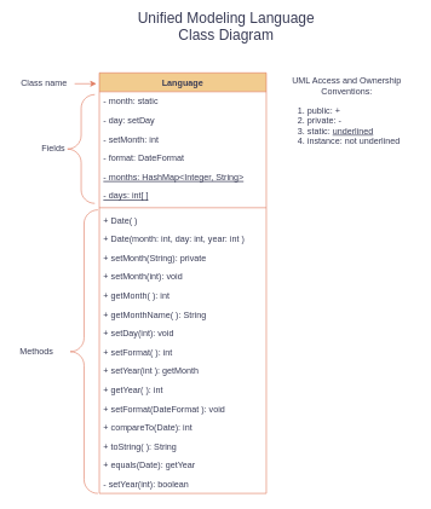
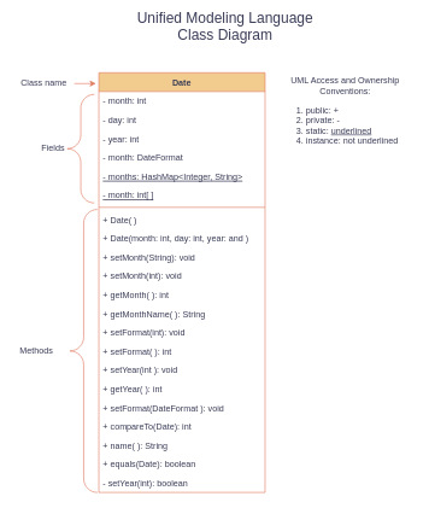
  <mxCell id="0" />
  <mxCell id="1" parent="0" />
- <mxCell id="2" value="Language" style="swimlane;fontStyle=1;align=center;verticalAlign=top;childLayout=stackLayout;horizontal=1;startSize=26;horizontalStack=0;resizeParent=1;resizeParentMax=0;resizeLast=0;collapsible=1;marginBottom=0;labelBackgroundColor=none;fillColor=#F2CC8F;strokeColor=#E07A5F;fontColor=#393C56;" vertex="1" parent="1"><mxGeometry x="136" y="100" width="230" height="580" as="geometry" /></mxCell>
- <mxCell id="3" value="- month: static" style="text;strokeColor=none;fillColor=none;align=left;verticalAlign=top;spacingLeft=4;spacingRight=4;overflow=hidden;rotatable=0;points=[[0,0.5],[1,0.5]];portConstraint=eastwest;labelBackgroundColor=none;fontColor=#393C56;" vertex="1" parent="2"><mxGeometry y="26" width="230" height="26" as="geometry" /></mxCell>
- <mxCell id="4" value="- day: setDay" style="text;strokeColor=none;fillColor=none;align=left;verticalAlign=top;spacingLeft=4;spacingRight=4;overflow=hidden;rotatable=0;points=[[0,0.5],[1,0.5]];portConstraint=eastwest;labelBackgroundColor=none;fontColor=#393C56;" vertex="1" parent="2"><mxGeometry y="52" width="230" height="26" as="geometry" /></mxCell>
- <mxCell id="5" value="- setMonth: int" style="text;strokeColor=none;fillColor=none;align=left;verticalAlign=top;spacingLeft=4;spacingRight=4;overflow=hidden;rotatable=0;points=[[0,0.5],[1,0.5]];portConstraint=eastwest;labelBackgroundColor=none;fontColor=#393C56;" vertex="1" parent="2"><mxGeometry y="78" width="230" height="26" as="geometry" /></mxCell>
- <mxCell id="6" value="- format: DateFormat" style="text;strokeColor=none;fillColor=none;align=left;verticalAlign=top;spacingLeft=4;spacingRight=4;overflow=hidden;rotatable=0;points=[[0,0.5],[1,0.5]];portConstraint=eastwest;labelBackgroundColor=none;fontColor=#393C56;" vertex="1" parent="2"><mxGeometry y="104" width="230" height="26" as="geometry" /></mxCell>
+ <mxCell id="2" value="Date" style="swimlane;fontStyle=1;align=center;verticalAlign=top;childLayout=stackLayout;horizontal=1;startSize=26;horizontalStack=0;resizeParent=1;resizeParentMax=0;resizeLast=0;collapsible=1;marginBottom=0;labelBackgroundColor=none;fillColor=#F2CC8F;strokeColor=#E07A5F;fontColor=#393C56;" vertex="1" parent="1"><mxGeometry x="136" y="100" width="230" height="580" as="geometry" /></mxCell>
+ <mxCell id="3" value="- month: int" style="text;strokeColor=none;fillColor=none;align=left;verticalAlign=top;spacingLeft=4;spacingRight=4;overflow=hidden;rotatable=0;points=[[0,0.5],[1,0.5]];portConstraint=eastwest;labelBackgroundColor=none;fontColor=#393C56;" vertex="1" parent="2"><mxGeometry y="26" width="230" height="26" as="geometry" /></mxCell>
+ <mxCell id="4" value="- day: int" style="text;strokeColor=none;fillColor=none;align=left;verticalAlign=top;spacingLeft=4;spacingRight=4;overflow=hidden;rotatable=0;points=[[0,0.5],[1,0.5]];portConstraint=eastwest;labelBackgroundColor=none;fontColor=#393C56;" vertex="1" parent="2"><mxGeometry y="52" width="230" height="26" as="geometry" /></mxCell>
+ <mxCell id="5" value="- year: int" style="text;strokeColor=none;fillColor=none;align=left;verticalAlign=top;spacingLeft=4;spacingRight=4;overflow=hidden;rotatable=0;points=[[0,0.5],[1,0.5]];portConstraint=eastwest;labelBackgroundColor=none;fontColor=#393C56;" vertex="1" parent="2"><mxGeometry y="78" width="230" height="26" as="geometry" /></mxCell>
+ <mxCell id="6" value="- month: DateFormat" style="text;strokeColor=none;fillColor=none;align=left;verticalAlign=top;spacingLeft=4;spacingRight=4;overflow=hidden;rotatable=0;points=[[0,0.5],[1,0.5]];portConstraint=eastwest;labelBackgroundColor=none;fontColor=#393C56;" vertex="1" parent="2"><mxGeometry y="104" width="230" height="26" as="geometry" /></mxCell>
  <mxCell id="7" value="- months: HashMap&lt;Integer, String&gt;" style="text;strokeColor=none;fillColor=none;align=left;verticalAlign=top;spacingLeft=4;spacingRight=4;overflow=hidden;rotatable=0;points=[[0,0.5],[1,0.5]];portConstraint=eastwest;fontStyle=4;labelBackgroundColor=none;fontColor=#393C56;" vertex="1" parent="2"><mxGeometry y="130" width="230" height="26" as="geometry" /></mxCell>
- <mxCell id="8" value="- days: int[ ]" style="text;strokeColor=none;fillColor=none;align=left;verticalAlign=top;spacingLeft=4;spacingRight=4;overflow=hidden;rotatable=0;points=[[0,0.5],[1,0.5]];portConstraint=eastwest;fontStyle=4;labelBackgroundColor=none;fontColor=#393C56;" vertex="1" parent="2"><mxGeometry y="156" width="230" height="26" as="geometry" /></mxCell>
+ <mxCell id="8" value="- month: int[ ]" style="text;strokeColor=none;fillColor=none;align=left;verticalAlign=top;spacingLeft=4;spacingRight=4;overflow=hidden;rotatable=0;points=[[0,0.5],[1,0.5]];portConstraint=eastwest;fontStyle=4;labelBackgroundColor=none;fontColor=#393C56;" vertex="1" parent="2"><mxGeometry y="156" width="230" height="26" as="geometry" /></mxCell>
  <mxCell id="9" value="" style="line;strokeWidth=1;fillColor=none;align=left;verticalAlign=middle;spacingTop=-1;spacingLeft=3;spacingRight=3;rotatable=0;labelPosition=right;points=[];portConstraint=eastwest;strokeColor=#E07A5F;labelBackgroundColor=none;fontColor=#393C56;" vertex="1" parent="2"><mxGeometry y="182" width="230" height="8" as="geometry" /></mxCell>
  <mxCell id="10" value="+ Date( )" style="text;strokeColor=none;fillColor=none;align=left;verticalAlign=top;spacingLeft=4;spacingRight=4;overflow=hidden;rotatable=0;points=[[0,0.5],[1,0.5]];portConstraint=eastwest;labelBackgroundColor=none;fontColor=#393C56;" vertex="1" parent="2"><mxGeometry y="190" width="230" height="26" as="geometry" /></mxCell>
- <mxCell id="11" value="+ Date(month: int, day: int, year: int )" style="text;strokeColor=none;fillColor=none;align=left;verticalAlign=top;spacingLeft=4;spacingRight=4;overflow=hidden;rotatable=0;points=[[0,0.5],[1,0.5]];portConstraint=eastwest;labelBackgroundColor=none;fontColor=#393C56;" vertex="1" parent="2"><mxGeometry y="216" width="230" height="26" as="geometry" /></mxCell>
- <mxCell id="12" value="+ setMonth(String): private" style="text;strokeColor=none;fillColor=none;align=left;verticalAlign=top;spacingLeft=4;spacingRight=4;overflow=hidden;rotatable=0;points=[[0,0.5],[1,0.5]];portConstraint=eastwest;labelBackgroundColor=none;fontColor=#393C56;" vertex="1" parent="2"><mxGeometry y="242" width="230" height="26" as="geometry" /></mxCell>
+ <mxCell id="11" value="+ Date(month: int, day: int, year: and )" style="text;strokeColor=none;fillColor=none;align=left;verticalAlign=top;spacingLeft=4;spacingRight=4;overflow=hidden;rotatable=0;points=[[0,0.5],[1,0.5]];portConstraint=eastwest;labelBackgroundColor=none;fontColor=#393C56;" vertex="1" parent="2"><mxGeometry y="216" width="230" height="26" as="geometry" /></mxCell>
+ <mxCell id="12" value="+ setMonth(String): void" style="text;strokeColor=none;fillColor=none;align=left;verticalAlign=top;spacingLeft=4;spacingRight=4;overflow=hidden;rotatable=0;points=[[0,0.5],[1,0.5]];portConstraint=eastwest;labelBackgroundColor=none;fontColor=#393C56;" vertex="1" parent="2"><mxGeometry y="242" width="230" height="26" as="geometry" /></mxCell>
  <mxCell id="13" value="+ setMonth(int): void" style="text;strokeColor=none;fillColor=none;align=left;verticalAlign=top;spacingLeft=4;spacingRight=4;overflow=hidden;rotatable=0;points=[[0,0.5],[1,0.5]];portConstraint=eastwest;labelBackgroundColor=none;fontColor=#393C56;" vertex="1" parent="2"><mxGeometry y="268" width="230" height="26" as="geometry" /></mxCell>
  <mxCell id="14" value="+ getMonth( ): int" style="text;strokeColor=none;fillColor=none;align=left;verticalAlign=top;spacingLeft=4;spacingRight=4;overflow=hidden;rotatable=0;points=[[0,0.5],[1,0.5]];portConstraint=eastwest;labelBackgroundColor=none;fontColor=#393C56;" vertex="1" parent="2"><mxGeometry y="294" width="230" height="26" as="geometry" /></mxCell>
  <mxCell id="15" value="+ getMonthName( ): String" style="text;strokeColor=none;fillColor=none;align=left;verticalAlign=top;spacingLeft=4;spacingRight=4;overflow=hidden;rotatable=0;points=[[0,0.5],[1,0.5]];portConstraint=eastwest;labelBackgroundColor=none;fontColor=#393C56;" vertex="1" parent="2"><mxGeometry y="320" width="230" height="26" as="geometry" /></mxCell>
- <mxCell id="16" value="+ setDay(int): void" style="text;strokeColor=none;fillColor=none;align=left;verticalAlign=top;spacingLeft=4;spacingRight=4;overflow=hidden;rotatable=0;points=[[0,0.5],[1,0.5]];portConstraint=eastwest;labelBackgroundColor=none;fontColor=#393C56;" vertex="1" parent="2"><mxGeometry y="346" width="230" height="26" as="geometry" /></mxCell>
+ <mxCell id="16" value="+ setFormat(int): void" style="text;strokeColor=none;fillColor=none;align=left;verticalAlign=top;spacingLeft=4;spacingRight=4;overflow=hidden;rotatable=0;points=[[0,0.5],[1,0.5]];portConstraint=eastwest;labelBackgroundColor=none;fontColor=#393C56;" vertex="1" parent="2"><mxGeometry y="346" width="230" height="26" as="geometry" /></mxCell>
  <mxCell id="17" value="+ setFormat( ): int" style="text;strokeColor=none;fillColor=none;align=left;verticalAlign=top;spacingLeft=4;spacingRight=4;overflow=hidden;rotatable=0;points=[[0,0.5],[1,0.5]];portConstraint=eastwest;labelBackgroundColor=none;fontColor=#393C56;" vertex="1" parent="2"><mxGeometry y="372" width="230" height="26" as="geometry" /></mxCell>
- <mxCell id="18" value="+ setYear(int ): getMonth" style="text;strokeColor=none;fillColor=none;align=left;verticalAlign=top;spacingLeft=4;spacingRight=4;overflow=hidden;rotatable=0;points=[[0,0.5],[1,0.5]];portConstraint=eastwest;labelBackgroundColor=none;fontColor=#393C56;" vertex="1" parent="2"><mxGeometry y="398" width="230" height="26" as="geometry" /></mxCell>
+ <mxCell id="18" value="+ setYear(int ): void" style="text;strokeColor=none;fillColor=none;align=left;verticalAlign=top;spacingLeft=4;spacingRight=4;overflow=hidden;rotatable=0;points=[[0,0.5],[1,0.5]];portConstraint=eastwest;labelBackgroundColor=none;fontColor=#393C56;" vertex="1" parent="2"><mxGeometry y="398" width="230" height="26" as="geometry" /></mxCell>
  <mxCell id="19" value="+ getYear( ): int" style="text;strokeColor=none;fillColor=none;align=left;verticalAlign=top;spacingLeft=4;spacingRight=4;overflow=hidden;rotatable=0;points=[[0,0.5],[1,0.5]];portConstraint=eastwest;labelBackgroundColor=none;fontColor=#393C56;" vertex="1" parent="2"><mxGeometry y="424" width="230" height="26" as="geometry" /></mxCell>
  <mxCell id="20" value="+ setFormat(DateFormat ): void" style="text;strokeColor=none;fillColor=none;align=left;verticalAlign=top;spacingLeft=4;spacingRight=4;overflow=hidden;rotatable=0;points=[[0,0.5],[1,0.5]];portConstraint=eastwest;labelBackgroundColor=none;fontColor=#393C56;" vertex="1" parent="2"><mxGeometry y="450" width="230" height="26" as="geometry" /></mxCell>
  <mxCell id="21" value="+ compareTo(Date): int" style="text;strokeColor=none;fillColor=none;align=left;verticalAlign=top;spacingLeft=4;spacingRight=4;overflow=hidden;rotatable=0;points=[[0,0.5],[1,0.5]];portConstraint=eastwest;labelBackgroundColor=none;fontColor=#393C56;" vertex="1" parent="2"><mxGeometry y="476" width="230" height="26" as="geometry" /></mxCell>
- <mxCell id="22" value="+ toString( ): String" style="text;strokeColor=none;fillColor=none;align=left;verticalAlign=top;spacingLeft=4;spacingRight=4;overflow=hidden;rotatable=0;points=[[0,0.5],[1,0.5]];portConstraint=eastwest;labelBackgroundColor=none;fontColor=#393C56;" vertex="1" parent="2"><mxGeometry y="502" width="230" height="26" as="geometry" /></mxCell>
- <mxCell id="23" value="+ equals(Date): getYear" style="text;strokeColor=none;fillColor=none;align=left;verticalAlign=top;spacingLeft=4;spacingRight=4;overflow=hidden;rotatable=0;points=[[0,0.5],[1,0.5]];portConstraint=eastwest;labelBackgroundColor=none;fontColor=#393C56;" vertex="1" parent="2"><mxGeometry y="528" width="230" height="26" as="geometry" /></mxCell>
+ <mxCell id="22" value="+ name( ): String" style="text;strokeColor=none;fillColor=none;align=left;verticalAlign=top;spacingLeft=4;spacingRight=4;overflow=hidden;rotatable=0;points=[[0,0.5],[1,0.5]];portConstraint=eastwest;labelBackgroundColor=none;fontColor=#393C56;" vertex="1" parent="2"><mxGeometry y="502" width="230" height="26" as="geometry" /></mxCell>
+ <mxCell id="23" value="+ equals(Date): boolean" style="text;strokeColor=none;fillColor=none;align=left;verticalAlign=top;spacingLeft=4;spacingRight=4;overflow=hidden;rotatable=0;points=[[0,0.5],[1,0.5]];portConstraint=eastwest;labelBackgroundColor=none;fontColor=#393C56;" vertex="1" parent="2"><mxGeometry y="528" width="230" height="26" as="geometry" /></mxCell>
  <mxCell id="24" value="- setYear(int): boolean" style="text;strokeColor=none;fillColor=none;align=left;verticalAlign=top;spacingLeft=4;spacingRight=4;overflow=hidden;rotatable=0;points=[[0,0.5],[1,0.5]];portConstraint=eastwest;labelBackgroundColor=none;fontColor=#393C56;" vertex="1" parent="2"><mxGeometry y="554" width="230" height="26" as="geometry" /></mxCell>
  <mxCell id="25" value="&lt;div align=&quot;center&quot;&gt;UML Access and Ownership Conventions:&lt;/div&gt;&lt;div align=&quot;left&quot;&gt;&lt;ol&gt;&lt;li&gt;public: +&lt;br&gt;&lt;/li&gt;&lt;li&gt;private: -&lt;br&gt;&lt;/li&gt;&lt;li&gt;static: &lt;u&gt;underlined&lt;/u&gt;&lt;br&gt;&lt;/li&gt;&lt;li&gt;instance: not underlined&lt;br&gt;&lt;/li&gt;&lt;/ol&gt;&lt;/div&gt;&lt;div align=&quot;left&quot;&gt;&lt;br&gt;&lt;/div&gt;" style="text;strokeColor=none;align=left;fillColor=none;html=1;verticalAlign=middle;whiteSpace=wrap;rounded=0;labelBackgroundColor=none;fontColor=#393C56;" vertex="1" parent="1"><mxGeometry x="381" y="151" width="190" height="30" as="geometry" /></mxCell>
  <mxCell id="26" style="edgeStyle=orthogonalEdgeStyle;rounded=0;orthogonalLoop=1;jettySize=auto;html=1;labelBackgroundColor=none;strokeColor=#E07A5F;fontColor=default;" edge="1" parent="1"><mxGeometry relative="1" as="geometry"><mxPoint x="102" y="115" as="sourcePoint" /><mxPoint x="132" y="115" as="targetPoint" /></mxGeometry></mxCell>
  <mxCell id="27" value="Class name" style="text;strokeColor=none;align=center;fillColor=none;html=1;verticalAlign=middle;whiteSpace=wrap;rounded=0;labelBackgroundColor=none;fontColor=#393C56;" vertex="1" parent="1"><mxGeometry x="20" y="100" width="80" height="30" as="geometry" /></mxCell>
  <mxCell id="28" value="Fields" style="text;strokeColor=none;align=center;fillColor=none;html=1;verticalAlign=middle;whiteSpace=wrap;rounded=0;labelBackgroundColor=none;fontColor=#393C56;" vertex="1" parent="1"><mxGeometry x="48" y="190" width="50" height="30" as="geometry" /></mxCell>
  <mxCell id="29" value="" style="labelPosition=right;align=left;strokeWidth=1;shape=mxgraph.mockup.markup.curlyBrace;html=1;shadow=0;dashed=0;strokeColor=#E07A5F;direction=north;labelBackgroundColor=none;fillColor=#F2CC8F;fontColor=#393C56;" vertex="1" parent="1"><mxGeometry x="86" y="130" width="50" height="150" as="geometry" /></mxCell>
  <mxCell id="30" value="Methods" style="text;strokeColor=none;align=center;fillColor=none;html=1;verticalAlign=middle;whiteSpace=wrap;rounded=0;labelBackgroundColor=none;fontColor=#393C56;" vertex="1" parent="1"><mxGeometry x="25" y="470" width="50" height="30" as="geometry" /></mxCell>
  <mxCell id="31" value="" style="labelPosition=right;align=left;strokeWidth=1;shape=mxgraph.mockup.markup.curlyBrace;html=1;shadow=0;dashed=0;strokeColor=#E07A5F;direction=north;labelBackgroundColor=none;fillColor=#F2CC8F;fontColor=#393C56;" vertex="1" parent="1"><mxGeometry x="96" y="289" width="38" height="391" as="geometry" /></mxCell>
  <mxCell id="32" value="&lt;font style=&quot;font-size: 20px;&quot;&gt;Unified Modeling Language&lt;br&gt;Class Diagram&lt;br&gt;&lt;/font&gt;" style="text;strokeColor=none;align=center;fillColor=none;html=1;verticalAlign=middle;whiteSpace=wrap;rounded=0;labelBackgroundColor=none;fontColor=#393C56;" vertex="1" parent="1"><mxGeometry x="171" y="20" width="280" height="30" as="geometry" /></mxCell>
